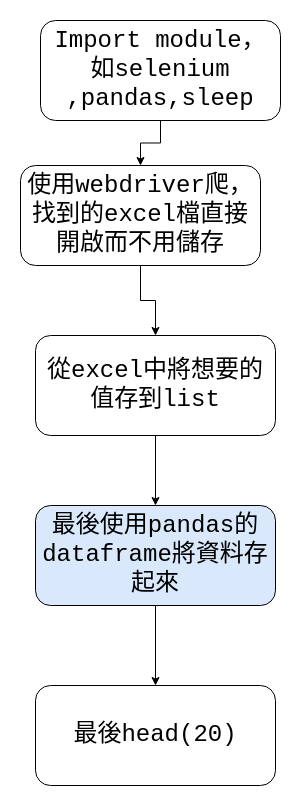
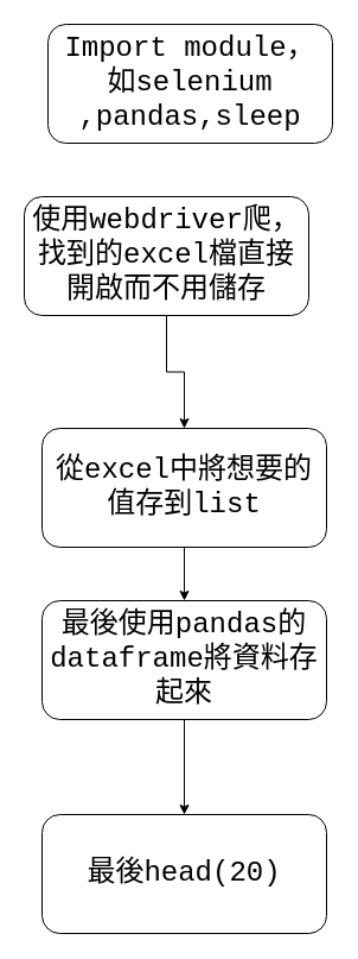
  <mxCell id="0" />
  <mxCell id="1" parent="0" />
- <mxCell id="2" style="edgeStyle=orthogonalEdgeStyle;rounded=0;orthogonalLoop=1;jettySize=auto;html=1;fontFamily=Courier New;fontSize=24;" edge="1" parent="1" source="3" target="5"><mxGeometry relative="1" as="geometry" /></mxCell>
  <mxCell id="3" value="Import module，&lt;br style=&quot;font-size: 24px;&quot;&gt;如selenium ,pandas,sleep&lt;br style=&quot;font-size: 24px;&quot;&gt;" style="rounded=1;whiteSpace=wrap;html=1;fontFamily=Courier New;fontSize=24;" vertex="1" parent="1"><mxGeometry x="40" y="20" width="240" height="100" as="geometry" /></mxCell>
  <mxCell id="4" style="edgeStyle=orthogonalEdgeStyle;rounded=0;orthogonalLoop=1;jettySize=auto;html=1;entryX=0.5;entryY=0;entryDx=0;entryDy=0;fontFamily=Courier New;fontSize=24;" edge="1" parent="1" source="5" target="7"><mxGeometry relative="1" as="geometry" /></mxCell>
  <mxCell id="5" value="使用webdriver爬，&lt;br&gt;找到的excel檔直接開啟而不用儲存&lt;br style=&quot;font-size: 24px&quot;&gt;" style="rounded=1;whiteSpace=wrap;html=1;fontFamily=Courier New;fontSize=24;" vertex="1" parent="1"><mxGeometry x="20" y="165" width="240" height="100" as="geometry" /></mxCell>
  <mxCell id="6" style="edgeStyle=orthogonalEdgeStyle;rounded=0;orthogonalLoop=1;jettySize=auto;html=1;entryX=0.5;entryY=0;entryDx=0;entryDy=0;fontFamily=Courier New;fontSize=24;" edge="1" parent="1" source="7" target="9"><mxGeometry relative="1" as="geometry" /></mxCell>
- <mxCell id="7" value="從excel中將想要的值存到list&lt;br style=&quot;font-size: 24px&quot;&gt;" style="rounded=1;whiteSpace=wrap;html=1;fontFamily=Courier New;fontSize=24;" vertex="1" parent="1"><mxGeometry x="35" y="335" width="240" height="100" as="geometry" /></mxCell>
+ <mxCell id="7" value="從excel中將想要的值存到list&lt;br style=&quot;font-size: 24px&quot;&gt;" style="rounded=1;whiteSpace=wrap;html=1;fontFamily=Courier New;fontSize=24;" vertex="1" parent="1"><mxGeometry x="35" y="360" width="240" height="100" as="geometry" /></mxCell>
  <mxCell id="8" style="edgeStyle=orthogonalEdgeStyle;rounded=0;orthogonalLoop=1;jettySize=auto;html=1;entryX=0.5;entryY=0;entryDx=0;entryDy=0;fontFamily=Courier New;fontSize=24;" edge="1" parent="1" source="9" target="10"><mxGeometry relative="1" as="geometry" /></mxCell>
- <mxCell id="9" value="最後使用pandas的dataframe將資料存起來&lt;br style=&quot;font-size: 24px&quot;&gt;" style="rounded=1;whiteSpace=wrap;html=1;fontFamily=Courier New;fontSize=24;fillColor=#dae8fc;" vertex="1" parent="1"><mxGeometry x="35" y="505" width="240" height="100" as="geometry" /></mxCell>
+ <mxCell id="9" value="最後使用pandas的dataframe將資料存起來&lt;br style=&quot;font-size: 24px&quot;&gt;" style="rounded=1;whiteSpace=wrap;html=1;fontFamily=Courier New;fontSize=24;" vertex="1" parent="1"><mxGeometry x="35" y="505" width="240" height="100" as="geometry" /></mxCell>
  <mxCell id="10" value="最後head(20)&lt;br style=&quot;font-size: 24px&quot;&gt;" style="rounded=1;whiteSpace=wrap;html=1;fontFamily=Courier New;fontSize=24;" vertex="1" parent="1"><mxGeometry x="35" y="685" width="240" height="100" as="geometry" /></mxCell>
